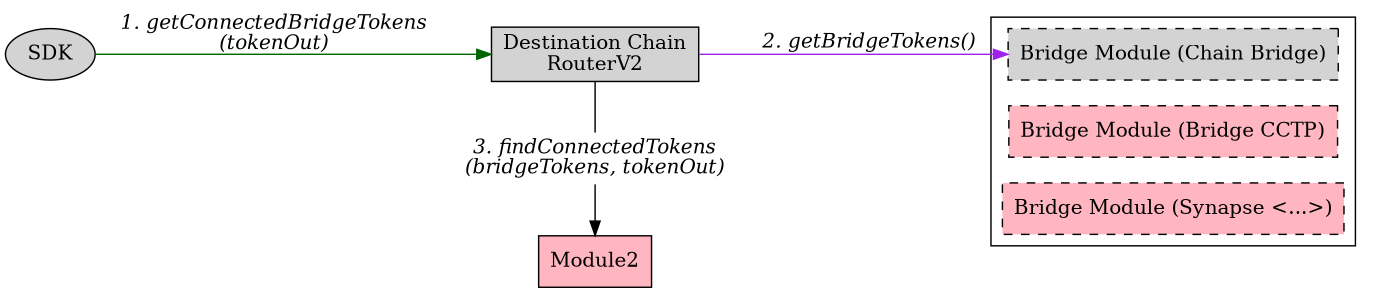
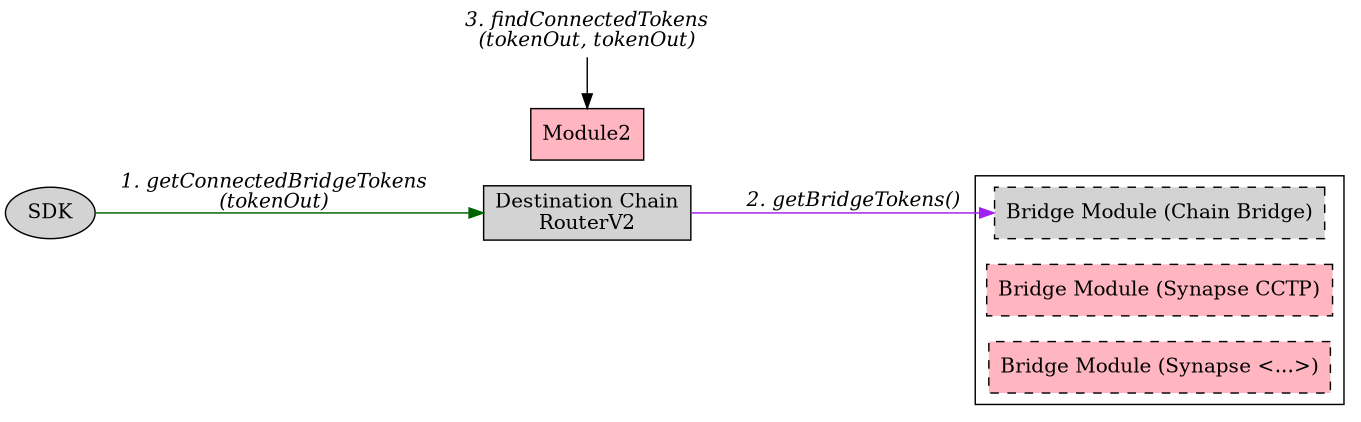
  digraph {
    compound=true
    rankdir=LR
    node [fillcolor=lightgrey shape=rect style=filled]
    edge [color=black]
    n1 [label="Destination Chain\nRouterV2"]
-   n2 [label=<<I>3. findConnectedTokens<br></br>(bridgeTokens, tokenOut)</I>> shape=none fillcolor="" style=""]
+   n2 [label=<<I>3. findConnectedTokens<br></br>(tokenOut, tokenOut)</I>> shape=none fillcolor="" style=""]
    n3 [fillcolor=lightpink label=Module2]
    n4 [label="Bridge Module (Chain Bridge)" style="dashed,filled"]
-   n5 [fillcolor=lightpink label="Bridge Module (Bridge CCTP)" style="dashed,filled"]
+   n5 [fillcolor=lightpink label="Bridge Module (Synapse CCTP)" style="dashed,filled"]
    n6 [fillcolor=lightpink label="Bridge Module (Synapse <...>)" style="dashed,filled"]
    n7 [label=SDK shape=""]
    subgraph sub_1 {
      rank=same
      n1
      n2
      n3
    }
    subgraph cluster_2 {
      n4
      n5
      n6
    }
-   n1 -> n2 [dir=none]
    n1 -> n4 [color=purple label=<<I>2. getBridgeTokens()</I>>]
    n2 -> n3
    n7 -> n1 [color=darkgreen label=<<I>1. getConnectedBridgeTokens<br></br>(tokenOut)</I>>]
  }
